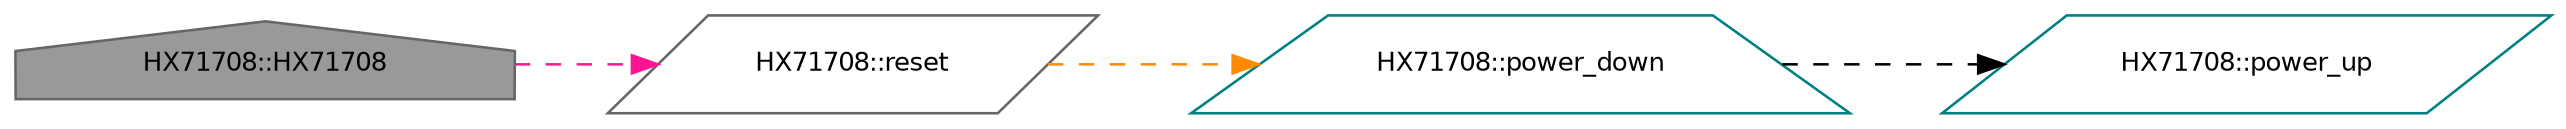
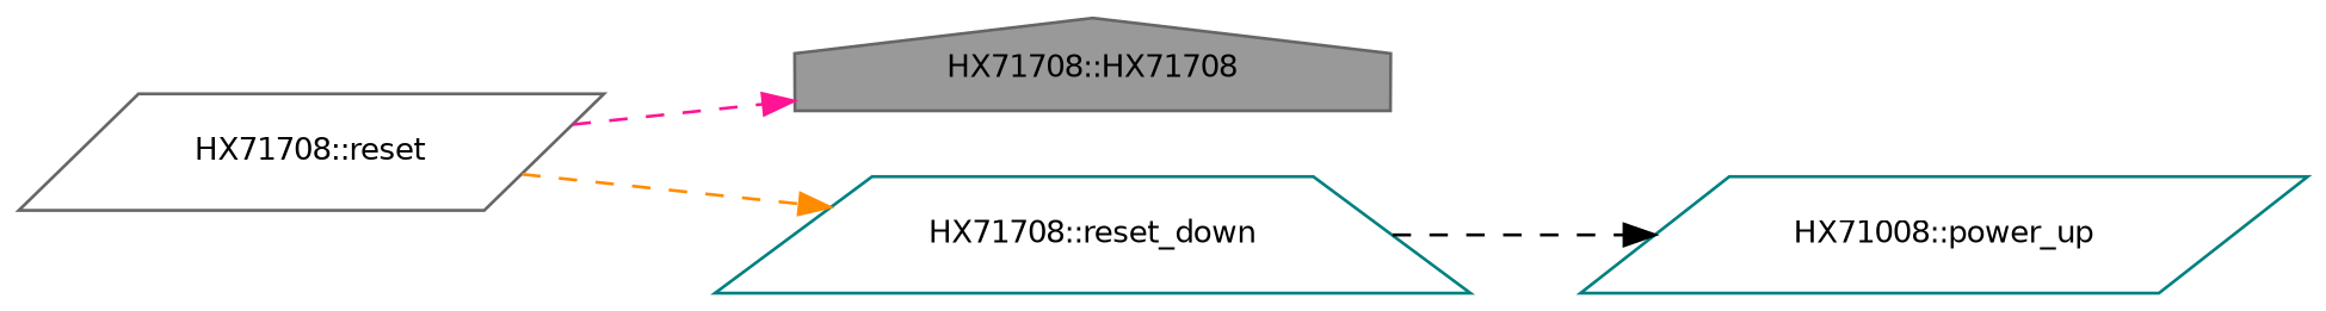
  digraph {
    rankdir=LR
    node [color=gray40 fillcolor=white fontname=Helvetica fontsize=10 shape=parallelogram style=filled]
    edge [fontname=Helvetica fontsize=10 labelfontname=Helvetica labelfontsize=10 style=dashed]
    n1 [fillcolor=grey60 fontcolor=black height=0.2 label="HX71708::HX71708" shape=house width=0.4]
    n2 [height=0.2 label="HX71708::reset" width=0.4]
-   n3 [color=teal height=0.2 label="HX71708::power_down" shape=trapezium width=0.4]
-   n4 [color=teal height=0.2 label="HX71708::power_up" width=0.4]
-   n1 -> n2 [color=deeppink]
+   n3 [color=teal height=0.2 label="HX71708::reset_down" shape=trapezium width=0.4]
+   n4 [color=teal height=0.2 label="HX71008::power_up" width=0.4]
+   n2 -> n1 [color=deeppink]
    n2 -> n3 [color=darkorange]
    n3 -> n4 [color=black]
  }
